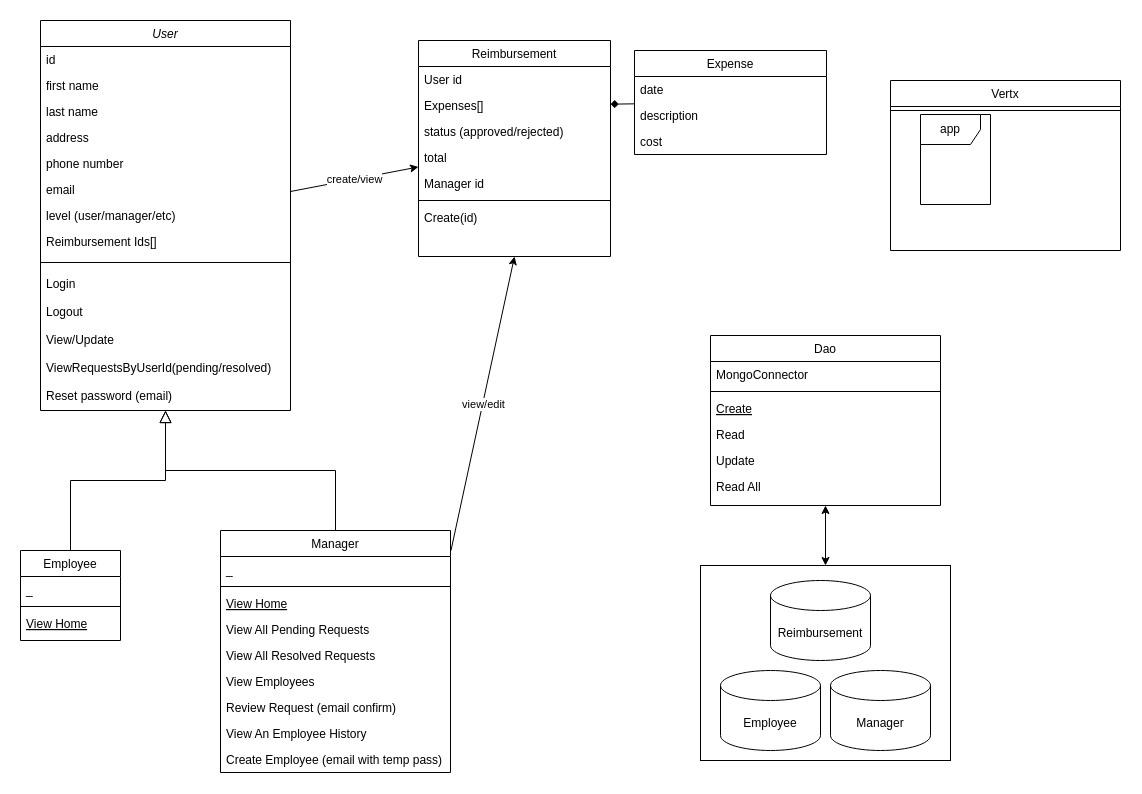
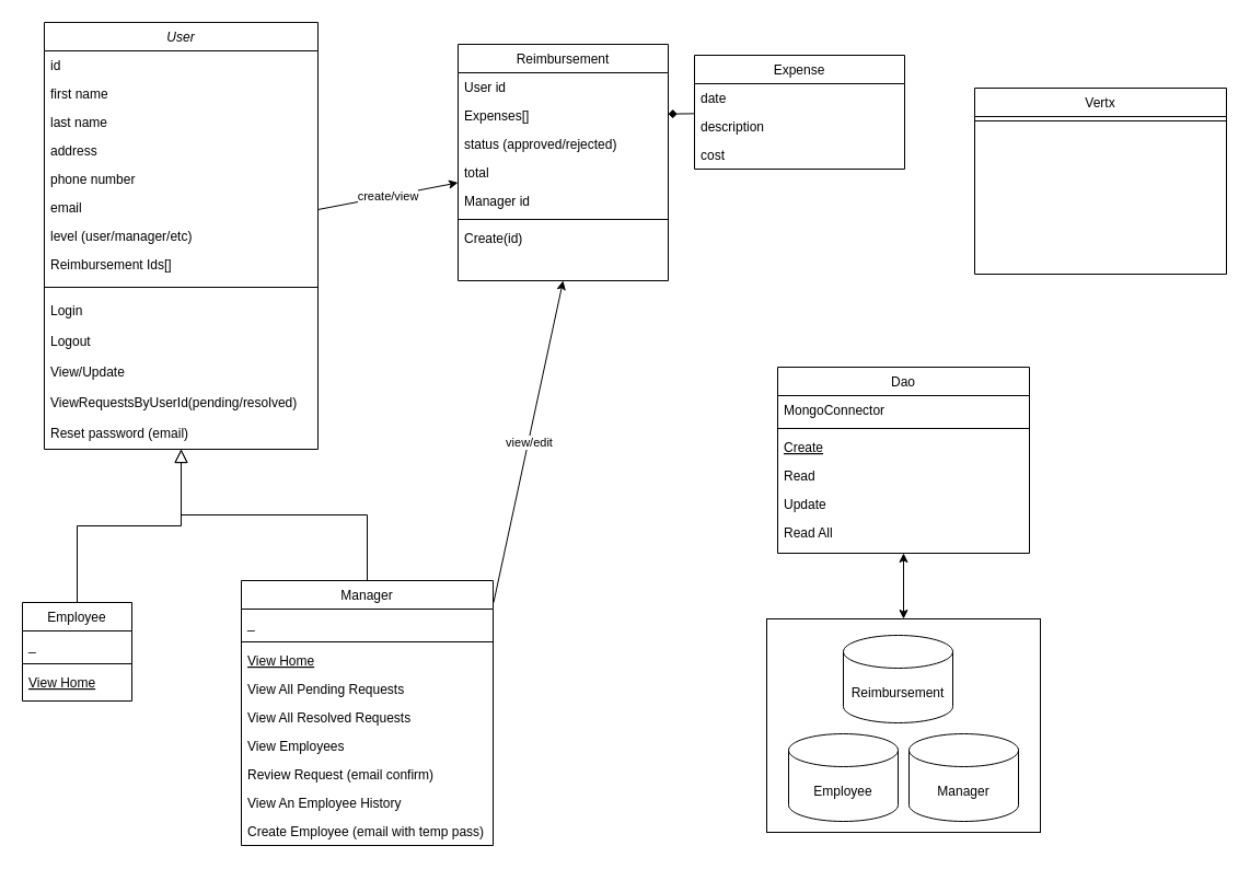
  <mxCell id="0" />
  <mxCell id="1" parent="0" />
  <mxCell id="2" value="" style="rounded=0;whiteSpace=wrap;html=1;" vertex="1" parent="1"><mxGeometry x="700" y="565" width="250" height="195" as="geometry" /></mxCell>
  <mxCell id="3" value="User&#10;" style="swimlane;fontStyle=2;align=center;verticalAlign=top;childLayout=stackLayout;horizontal=1;startSize=26;horizontalStack=0;resizeParent=1;resizeLast=0;collapsible=1;marginBottom=0;rounded=0;shadow=0;strokeWidth=1;" parent="1" vertex="1"><mxGeometry x="40" y="20" width="250" height="390" as="geometry"><mxRectangle x="230" y="140" width="160" height="26" as="alternateBounds" /></mxGeometry></mxCell>
  <mxCell id="4" value="id" style="text;align=left;verticalAlign=top;spacingLeft=4;spacingRight=4;overflow=hidden;rotatable=0;points=[[0,0.5],[1,0.5]];portConstraint=eastwest;rounded=0;shadow=0;html=0;" vertex="1" parent="3"><mxGeometry y="26" width="250" height="26" as="geometry" /></mxCell>
  <mxCell id="5" value="first name" style="text;align=left;verticalAlign=top;spacingLeft=4;spacingRight=4;overflow=hidden;rotatable=0;points=[[0,0.5],[1,0.5]];portConstraint=eastwest;" parent="3" vertex="1"><mxGeometry y="52" width="250" height="26" as="geometry" /></mxCell>
  <mxCell id="6" value="last name" style="text;align=left;verticalAlign=top;spacingLeft=4;spacingRight=4;overflow=hidden;rotatable=0;points=[[0,0.5],[1,0.5]];portConstraint=eastwest;" vertex="1" parent="3"><mxGeometry y="78" width="250" height="26" as="geometry" /></mxCell>
  <mxCell id="7" value="address" style="text;align=left;verticalAlign=top;spacingLeft=4;spacingRight=4;overflow=hidden;rotatable=0;points=[[0,0.5],[1,0.5]];portConstraint=eastwest;" vertex="1" parent="3"><mxGeometry y="104" width="250" height="26" as="geometry" /></mxCell>
  <mxCell id="8" value="phone number" style="text;align=left;verticalAlign=top;spacingLeft=4;spacingRight=4;overflow=hidden;rotatable=0;points=[[0,0.5],[1,0.5]];portConstraint=eastwest;rounded=0;shadow=0;html=0;" parent="3" vertex="1"><mxGeometry y="130" width="250" height="26" as="geometry" /></mxCell>
  <mxCell id="9" value="email" style="text;align=left;verticalAlign=top;spacingLeft=4;spacingRight=4;overflow=hidden;rotatable=0;points=[[0,0.5],[1,0.5]];portConstraint=eastwest;rounded=0;shadow=0;html=0;" parent="3" vertex="1"><mxGeometry y="156" width="250" height="26" as="geometry" /></mxCell>
  <mxCell id="10" value="level (user/manager/etc)" style="text;align=left;verticalAlign=top;spacingLeft=4;spacingRight=4;overflow=hidden;rotatable=0;points=[[0,0.5],[1,0.5]];portConstraint=eastwest;rounded=0;shadow=0;html=0;" vertex="1" parent="3"><mxGeometry y="182" width="250" height="26" as="geometry" /></mxCell>
  <mxCell id="11" value="Reimbursement Ids[]" style="text;align=left;verticalAlign=top;spacingLeft=4;spacingRight=4;overflow=hidden;rotatable=0;points=[[0,0.5],[1,0.5]];portConstraint=eastwest;rounded=0;shadow=0;html=0;" vertex="1" parent="3"><mxGeometry y="208" width="250" height="26" as="geometry" /></mxCell>
  <mxCell id="12" value="" style="line;html=1;strokeWidth=1;align=left;verticalAlign=middle;spacingTop=-1;spacingLeft=3;spacingRight=3;rotatable=0;labelPosition=right;points=[];portConstraint=eastwest;" parent="3" vertex="1"><mxGeometry y="234" width="250" height="16" as="geometry" /></mxCell>
  <mxCell id="13" value="Login" style="text;align=left;verticalAlign=top;spacingLeft=4;spacingRight=4;overflow=hidden;rotatable=0;points=[[0,0.5],[1,0.5]];portConstraint=eastwest;" parent="3" vertex="1"><mxGeometry y="250" width="250" height="28" as="geometry" /></mxCell>
  <mxCell id="14" value="Logout" style="text;align=left;verticalAlign=top;spacingLeft=4;spacingRight=4;overflow=hidden;rotatable=0;points=[[0,0.5],[1,0.5]];portConstraint=eastwest;" vertex="1" parent="3"><mxGeometry y="278" width="250" height="28" as="geometry" /></mxCell>
  <mxCell id="15" value="View/Update" style="text;align=left;verticalAlign=top;spacingLeft=4;spacingRight=4;overflow=hidden;rotatable=0;points=[[0,0.5],[1,0.5]];portConstraint=eastwest;" vertex="1" parent="3"><mxGeometry y="306" width="250" height="28" as="geometry" /></mxCell>
  <mxCell id="16" value="ViewRequestsByUserId(pending/resolved)" style="text;align=left;verticalAlign=top;spacingLeft=4;spacingRight=4;overflow=hidden;rotatable=0;points=[[0,0.5],[1,0.5]];portConstraint=eastwest;" vertex="1" parent="3"><mxGeometry y="334" width="250" height="28" as="geometry" /></mxCell>
  <mxCell id="17" value="Reset password (email)" style="text;align=left;verticalAlign=top;spacingLeft=4;spacingRight=4;overflow=hidden;rotatable=0;points=[[0,0.5],[1,0.5]];portConstraint=eastwest;" vertex="1" parent="3"><mxGeometry y="362" width="250" height="28" as="geometry" /></mxCell>
  <mxCell id="18" value="Employee" style="swimlane;fontStyle=0;align=center;verticalAlign=top;childLayout=stackLayout;horizontal=1;startSize=26;horizontalStack=0;resizeParent=1;resizeLast=0;collapsible=1;marginBottom=0;rounded=0;shadow=0;strokeWidth=1;" parent="1" vertex="1"><mxGeometry x="20" y="550" width="100" height="90" as="geometry"><mxRectangle x="130" y="380" width="160" height="26" as="alternateBounds" /></mxGeometry></mxCell>
  <mxCell id="19" value="_" style="text;align=left;verticalAlign=top;spacingLeft=4;spacingRight=4;overflow=hidden;rotatable=0;points=[[0,0.5],[1,0.5]];portConstraint=eastwest;rounded=0;shadow=0;html=0;" parent="18" vertex="1"><mxGeometry y="26" width="100" height="26" as="geometry" /></mxCell>
  <mxCell id="20" value="" style="line;html=1;strokeWidth=1;align=left;verticalAlign=middle;spacingTop=-1;spacingLeft=3;spacingRight=3;rotatable=0;labelPosition=right;points=[];portConstraint=eastwest;" parent="18" vertex="1"><mxGeometry y="52" width="100" height="8" as="geometry" /></mxCell>
  <mxCell id="21" value="View Home" style="text;align=left;verticalAlign=top;spacingLeft=4;spacingRight=4;overflow=hidden;rotatable=0;points=[[0,0.5],[1,0.5]];portConstraint=eastwest;fontStyle=4" parent="18" vertex="1"><mxGeometry y="60" width="100" height="26" as="geometry" /></mxCell>
  <mxCell id="22" value="" style="endArrow=block;endSize=10;endFill=0;shadow=0;strokeWidth=1;rounded=0;edgeStyle=elbowEdgeStyle;elbow=vertical;" parent="1" source="18" target="3" edge="1"><mxGeometry width="160" relative="1" as="geometry"><mxPoint x="110" y="123" as="sourcePoint" /><mxPoint x="110" y="123" as="targetPoint" /></mxGeometry></mxCell>
  <mxCell id="23" value="" style="endArrow=block;endSize=10;endFill=0;shadow=0;strokeWidth=1;rounded=0;edgeStyle=elbowEdgeStyle;elbow=vertical;exitX=0.5;exitY=0;exitDx=0;exitDy=0;" parent="1" source="32" target="3" edge="1"><mxGeometry width="160" relative="1" as="geometry"><mxPoint x="120" y="293" as="sourcePoint" /><mxPoint x="220" y="191" as="targetPoint" /></mxGeometry></mxCell>
  <mxCell id="24" value="Reimbursement" style="swimlane;fontStyle=0;align=center;verticalAlign=top;childLayout=stackLayout;horizontal=1;startSize=26;horizontalStack=0;resizeParent=1;resizeLast=0;collapsible=1;marginBottom=0;rounded=0;shadow=0;strokeWidth=1;" parent="1" vertex="1"><mxGeometry x="418" y="40" width="192" height="216" as="geometry"><mxRectangle x="550" y="140" width="160" height="26" as="alternateBounds" /></mxGeometry></mxCell>
  <mxCell id="25" value="User id" style="text;align=left;verticalAlign=top;spacingLeft=4;spacingRight=4;overflow=hidden;rotatable=0;points=[[0,0.5],[1,0.5]];portConstraint=eastwest;" parent="24" vertex="1"><mxGeometry y="26" width="192" height="26" as="geometry" /></mxCell>
  <mxCell id="26" value="Expenses[]" style="text;align=left;verticalAlign=top;spacingLeft=4;spacingRight=4;overflow=hidden;rotatable=0;points=[[0,0.5],[1,0.5]];portConstraint=eastwest;rounded=0;shadow=0;html=0;" parent="24" vertex="1"><mxGeometry y="52" width="192" height="26" as="geometry" /></mxCell>
  <mxCell id="27" value="status (approved/rejected)" style="text;align=left;verticalAlign=top;spacingLeft=4;spacingRight=4;overflow=hidden;rotatable=0;points=[[0,0.5],[1,0.5]];portConstraint=eastwest;rounded=0;shadow=0;html=0;" vertex="1" parent="24"><mxGeometry y="78" width="192" height="26" as="geometry" /></mxCell>
  <mxCell id="28" value="total" style="text;align=left;verticalAlign=top;spacingLeft=4;spacingRight=4;overflow=hidden;rotatable=0;points=[[0,0.5],[1,0.5]];portConstraint=eastwest;rounded=0;shadow=0;html=0;" parent="24" vertex="1"><mxGeometry y="104" width="192" height="26" as="geometry" /></mxCell>
  <mxCell id="29" value="Manager id" style="text;align=left;verticalAlign=top;spacingLeft=4;spacingRight=4;overflow=hidden;rotatable=0;points=[[0,0.5],[1,0.5]];portConstraint=eastwest;rounded=0;shadow=0;html=0;" vertex="1" parent="24"><mxGeometry y="130" width="192" height="26" as="geometry" /></mxCell>
  <mxCell id="30" value="" style="line;html=1;strokeWidth=1;align=left;verticalAlign=middle;spacingTop=-1;spacingLeft=3;spacingRight=3;rotatable=0;labelPosition=right;points=[];portConstraint=eastwest;" parent="24" vertex="1"><mxGeometry y="156" width="192" height="8" as="geometry" /></mxCell>
  <mxCell id="31" value="Create(id) " style="text;align=left;verticalAlign=top;spacingLeft=4;spacingRight=4;overflow=hidden;rotatable=0;points=[[0,0.5],[1,0.5]];portConstraint=eastwest;" parent="24" vertex="1"><mxGeometry y="164" width="192" height="26" as="geometry" /></mxCell>
  <mxCell id="32" value="Manager" style="swimlane;fontStyle=0;align=center;verticalAlign=top;childLayout=stackLayout;horizontal=1;startSize=26;horizontalStack=0;resizeParent=1;resizeLast=0;collapsible=1;marginBottom=0;rounded=0;shadow=0;strokeWidth=1;" vertex="1" parent="1"><mxGeometry x="220" y="530" width="230" height="242" as="geometry"><mxRectangle x="130" y="380" width="160" height="26" as="alternateBounds" /></mxGeometry></mxCell>
  <mxCell id="33" value="_" style="text;align=left;verticalAlign=top;spacingLeft=4;spacingRight=4;overflow=hidden;rotatable=0;points=[[0,0.5],[1,0.5]];portConstraint=eastwest;" vertex="1" parent="32"><mxGeometry y="26" width="230" height="26" as="geometry" /></mxCell>
  <mxCell id="34" value="" style="line;html=1;strokeWidth=1;align=left;verticalAlign=middle;spacingTop=-1;spacingLeft=3;spacingRight=3;rotatable=0;labelPosition=right;points=[];portConstraint=eastwest;" vertex="1" parent="32"><mxGeometry y="52" width="230" height="8" as="geometry" /></mxCell>
  <mxCell id="35" value="View Home" style="text;align=left;verticalAlign=top;spacingLeft=4;spacingRight=4;overflow=hidden;rotatable=0;points=[[0,0.5],[1,0.5]];portConstraint=eastwest;fontStyle=4" vertex="1" parent="32"><mxGeometry y="60" width="230" height="26" as="geometry" /></mxCell>
  <mxCell id="36" value="View All Pending Requests" style="text;align=left;verticalAlign=top;spacingLeft=4;spacingRight=4;overflow=hidden;rotatable=0;points=[[0,0.5],[1,0.5]];portConstraint=eastwest;" vertex="1" parent="32"><mxGeometry y="86" width="230" height="26" as="geometry" /></mxCell>
  <mxCell id="37" value="View All Resolved Requests" style="text;align=left;verticalAlign=top;spacingLeft=4;spacingRight=4;overflow=hidden;rotatable=0;points=[[0,0.5],[1,0.5]];portConstraint=eastwest;" vertex="1" parent="32"><mxGeometry y="112" width="230" height="26" as="geometry" /></mxCell>
  <mxCell id="38" value="View Employees" style="text;align=left;verticalAlign=top;spacingLeft=4;spacingRight=4;overflow=hidden;rotatable=0;points=[[0,0.5],[1,0.5]];portConstraint=eastwest;" vertex="1" parent="32"><mxGeometry y="138" width="230" height="26" as="geometry" /></mxCell>
  <mxCell id="39" value="Review Request (email confirm)" style="text;align=left;verticalAlign=top;spacingLeft=4;spacingRight=4;overflow=hidden;rotatable=0;points=[[0,0.5],[1,0.5]];portConstraint=eastwest;" vertex="1" parent="32"><mxGeometry y="164" width="230" height="26" as="geometry" /></mxCell>
  <mxCell id="40" value="View An Employee History" style="text;align=left;verticalAlign=top;spacingLeft=4;spacingRight=4;overflow=hidden;rotatable=0;points=[[0,0.5],[1,0.5]];portConstraint=eastwest;" vertex="1" parent="32"><mxGeometry y="190" width="230" height="26" as="geometry" /></mxCell>
  <mxCell id="41" value="Create Employee (email with temp pass)" style="text;align=left;verticalAlign=top;spacingLeft=4;spacingRight=4;overflow=hidden;rotatable=0;points=[[0,0.5],[1,0.5]];portConstraint=eastwest;" vertex="1" parent="32"><mxGeometry y="216" width="230" height="26" as="geometry" /></mxCell>
  <mxCell id="42" value="" style="endArrow=classic;html=1;entryX=0.5;entryY=1;entryDx=0;entryDy=0;exitX=1.002;exitY=0.083;exitDx=0;exitDy=0;exitPerimeter=0;" edge="1" parent="1" source="32" target="24"><mxGeometry relative="1" as="geometry"><mxPoint x="220" y="320" as="sourcePoint" /><mxPoint x="320" y="320" as="targetPoint" /></mxGeometry></mxCell>
  <mxCell id="43" value="view/edit" style="edgeLabel;resizable=0;html=1;align=center;verticalAlign=middle;" connectable="0" vertex="1" parent="42"><mxGeometry relative="1" as="geometry" /></mxCell>
  <mxCell id="44" value="" style="endArrow=classic;html=1;" edge="1" parent="1" source="3" target="24"><mxGeometry relative="1" as="geometry"><mxPoint x="380.32" y="461.454" as="sourcePoint" /><mxPoint x="524" y="270" as="targetPoint" /></mxGeometry></mxCell>
  <mxCell id="45" value="create/view" style="edgeLabel;resizable=0;html=1;align=center;verticalAlign=middle;" connectable="0" vertex="1" parent="44"><mxGeometry relative="1" as="geometry" /></mxCell>
  <mxCell id="46" value="Expense" style="swimlane;fontStyle=0;align=center;verticalAlign=top;childLayout=stackLayout;horizontal=1;startSize=26;horizontalStack=0;resizeParent=1;resizeLast=0;collapsible=1;marginBottom=0;rounded=0;shadow=0;strokeWidth=1;" vertex="1" parent="1"><mxGeometry x="634" y="50" width="192" height="104" as="geometry"><mxRectangle x="550" y="140" width="160" height="26" as="alternateBounds" /></mxGeometry></mxCell>
  <mxCell id="47" value="date" style="text;align=left;verticalAlign=top;spacingLeft=4;spacingRight=4;overflow=hidden;rotatable=0;points=[[0,0.5],[1,0.5]];portConstraint=eastwest;rounded=0;shadow=0;html=0;" vertex="1" parent="46"><mxGeometry y="26" width="192" height="26" as="geometry" /></mxCell>
  <mxCell id="48" value="description" style="text;align=left;verticalAlign=top;spacingLeft=4;spacingRight=4;overflow=hidden;rotatable=0;points=[[0,0.5],[1,0.5]];portConstraint=eastwest;rounded=0;shadow=0;html=0;" vertex="1" parent="46"><mxGeometry y="52" width="192" height="26" as="geometry" /></mxCell>
  <mxCell id="49" value="cost" style="text;align=left;verticalAlign=top;spacingLeft=4;spacingRight=4;overflow=hidden;rotatable=0;points=[[0,0.5],[1,0.5]];portConstraint=eastwest;rounded=0;shadow=0;html=0;" vertex="1" parent="46"><mxGeometry y="78" width="192" height="26" as="geometry" /></mxCell>
  <mxCell id="50" value="Reimbursement" style="shape=cylinder3;whiteSpace=wrap;html=1;boundedLbl=1;backgroundOutline=1;size=15;" vertex="1" parent="1"><mxGeometry x="770" y="580" width="100" height="80" as="geometry" /></mxCell>
  <mxCell id="51" value="Employee" style="shape=cylinder3;whiteSpace=wrap;html=1;boundedLbl=1;backgroundOutline=1;size=15;" vertex="1" parent="1"><mxGeometry x="720" y="670" width="100" height="80" as="geometry" /></mxCell>
  <mxCell id="52" value="Manager" style="shape=cylinder3;whiteSpace=wrap;html=1;boundedLbl=1;backgroundOutline=1;size=15;" vertex="1" parent="1"><mxGeometry x="830" y="670" width="100" height="80" as="geometry" /></mxCell>
  <mxCell id="53" value="" style="endArrow=diamond;html=1;" edge="1" parent="1" source="46" target="26"><mxGeometry width="50" height="50" relative="1" as="geometry"><mxPoint x="430" y="450" as="sourcePoint" /><mxPoint x="480" y="400" as="targetPoint" /></mxGeometry></mxCell>
  <mxCell id="54" value="Dao" style="swimlane;fontStyle=0;align=center;verticalAlign=top;childLayout=stackLayout;horizontal=1;startSize=26;horizontalStack=0;resizeParent=1;resizeLast=0;collapsible=1;marginBottom=0;rounded=0;shadow=0;strokeWidth=1;" vertex="1" parent="1"><mxGeometry x="710" y="335" width="230" height="170" as="geometry"><mxRectangle x="130" y="380" width="160" height="26" as="alternateBounds" /></mxGeometry></mxCell>
  <mxCell id="55" value="MongoConnector" style="text;align=left;verticalAlign=top;spacingLeft=4;spacingRight=4;overflow=hidden;rotatable=0;points=[[0,0.5],[1,0.5]];portConstraint=eastwest;" vertex="1" parent="54"><mxGeometry y="26" width="230" height="26" as="geometry" /></mxCell>
  <mxCell id="56" value="" style="line;html=1;strokeWidth=1;align=left;verticalAlign=middle;spacingTop=-1;spacingLeft=3;spacingRight=3;rotatable=0;labelPosition=right;points=[];portConstraint=eastwest;" vertex="1" parent="54"><mxGeometry y="52" width="230" height="8" as="geometry" /></mxCell>
  <mxCell id="57" value="Create" style="text;align=left;verticalAlign=top;spacingLeft=4;spacingRight=4;overflow=hidden;rotatable=0;points=[[0,0.5],[1,0.5]];portConstraint=eastwest;fontStyle=4" vertex="1" parent="54"><mxGeometry y="60" width="230" height="26" as="geometry" /></mxCell>
  <mxCell id="58" value="Read" style="text;align=left;verticalAlign=top;spacingLeft=4;spacingRight=4;overflow=hidden;rotatable=0;points=[[0,0.5],[1,0.5]];portConstraint=eastwest;" vertex="1" parent="54"><mxGeometry y="86" width="230" height="26" as="geometry" /></mxCell>
  <mxCell id="59" value="Update" style="text;align=left;verticalAlign=top;spacingLeft=4;spacingRight=4;overflow=hidden;rotatable=0;points=[[0,0.5],[1,0.5]];portConstraint=eastwest;" vertex="1" parent="54"><mxGeometry y="112" width="230" height="26" as="geometry" /></mxCell>
  <mxCell id="60" value="Read All" style="text;align=left;verticalAlign=top;spacingLeft=4;spacingRight=4;overflow=hidden;rotatable=0;points=[[0,0.5],[1,0.5]];portConstraint=eastwest;" vertex="1" parent="54"><mxGeometry y="138" width="230" height="26" as="geometry" /></mxCell>
  <mxCell id="61" value="Vertx" style="swimlane;fontStyle=0;align=center;verticalAlign=top;childLayout=stackLayout;horizontal=1;startSize=26;horizontalStack=0;resizeParent=1;resizeLast=0;collapsible=1;marginBottom=0;rounded=0;shadow=0;strokeWidth=1;" vertex="1" parent="1"><mxGeometry x="890" y="80" width="230" height="170" as="geometry"><mxRectangle x="130" y="380" width="160" height="26" as="alternateBounds" /></mxGeometry></mxCell>
  <mxCell id="62" value="" style="line;html=1;strokeWidth=1;align=left;verticalAlign=middle;spacingTop=-1;spacingLeft=3;spacingRight=3;rotatable=0;labelPosition=right;points=[];portConstraint=eastwest;" vertex="1" parent="61"><mxGeometry y="26" width="230" height="8" as="geometry" /></mxCell>
  <mxCell id="63" value="" style="group" vertex="1" connectable="0" parent="61"><mxGeometry y="34" width="230" height="90" as="geometry" /></mxCell>
- <mxCell id="64" value="app" style="shape=umlFrame;whiteSpace=wrap;html=1;" vertex="1" parent="63"><mxGeometry x="30" width="70" height="90" as="geometry" /></mxCell>
  <mxCell id="65" value="" style="endArrow=classic;startArrow=classic;html=1;" edge="1" parent="1" source="54" target="2"><mxGeometry width="50" height="50" relative="1" as="geometry"><mxPoint x="490" y="420" as="sourcePoint" /><mxPoint x="820" y="560" as="targetPoint" /></mxGeometry></mxCell>
